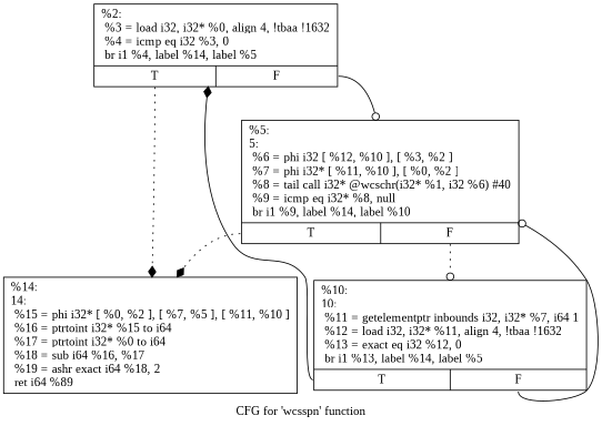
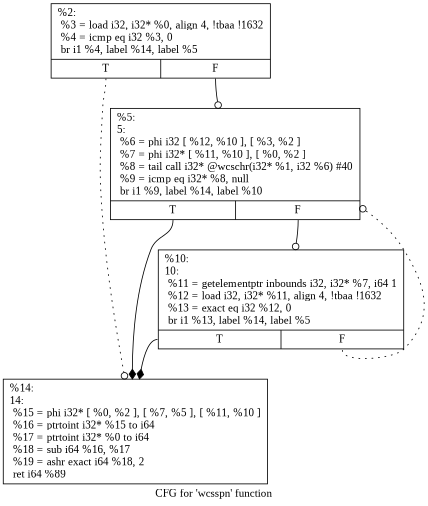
  digraph {
    fontname="Liberation Serif"
    label="CFG for 'wcsspn' function"
    node [fontname="Liberation Serif" shape=record]
    edge [arrowhead=diamond fontname="Liberation Serif" style=dotted tailport=s0]
    n1 [label="{%2:\l  %3 = load i32, i32* %0, align 4, !tbaa !1632\l  %4 = icmp eq i32 %3, 0\l  br i1 %4, label %14, label %5\l|{<s0>T|<s1>F}}"]
    n2 [label="{%14:\l14:                                               \l  %15 = phi i32* [ %0, %2 ], [ %7, %5 ], [ %11, %10 ]\l  %16 = ptrtoint i32* %15 to i64\l  %17 = ptrtoint i32* %0 to i64\l  %18 = sub i64 %16, %17\l  %19 = ashr exact i64 %18, 2\l  ret i64 %89\l}"]
    n3 [label="{%5:\l5:                                                \l  %6 = phi i32 [ %12, %10 ], [ %3, %2 ]\l  %7 = phi i32* [ %11, %10 ], [ %0, %2 ]\l  %8 = tail call i32* @wcschr(i32* %1, i32 %6) #40\l  %9 = icmp eq i32* %8, null\l  br i1 %9, label %14, label %10\l|{<s0>T|<s1>F}}"]
    n4 [label="{%10:\l10:                                               \l  %11 = getelementptr inbounds i32, i32* %7, i64 1\l  %12 = load i32, i32* %11, align 4, !tbaa !1632\l  %13 = exact eq i32 %12, 0\l  br i1 %13, label %14, label %5\l|{<s0>T|<s1>F}}"]
-   n1 -> n2
+   n1 -> n2 [arrowhead=odot]
    n1 -> n3 [arrowhead=odot style=solid tailport=s1]
-   n3 -> n2
-   n3 -> n4 [arrowhead=odot tailport=s1]
-   n4 -> n1 [style=solid]
-   n4 -> n3 [arrowhead=odot style=solid tailport=s1]
+   n3 -> n2 [style=solid]
+   n3 -> n4 [arrowhead=odot style=solid tailport=s1]
+   n4 -> n2 [style=solid]
+   n4 -> n3 [arrowhead=odot tailport=s1]
  }
